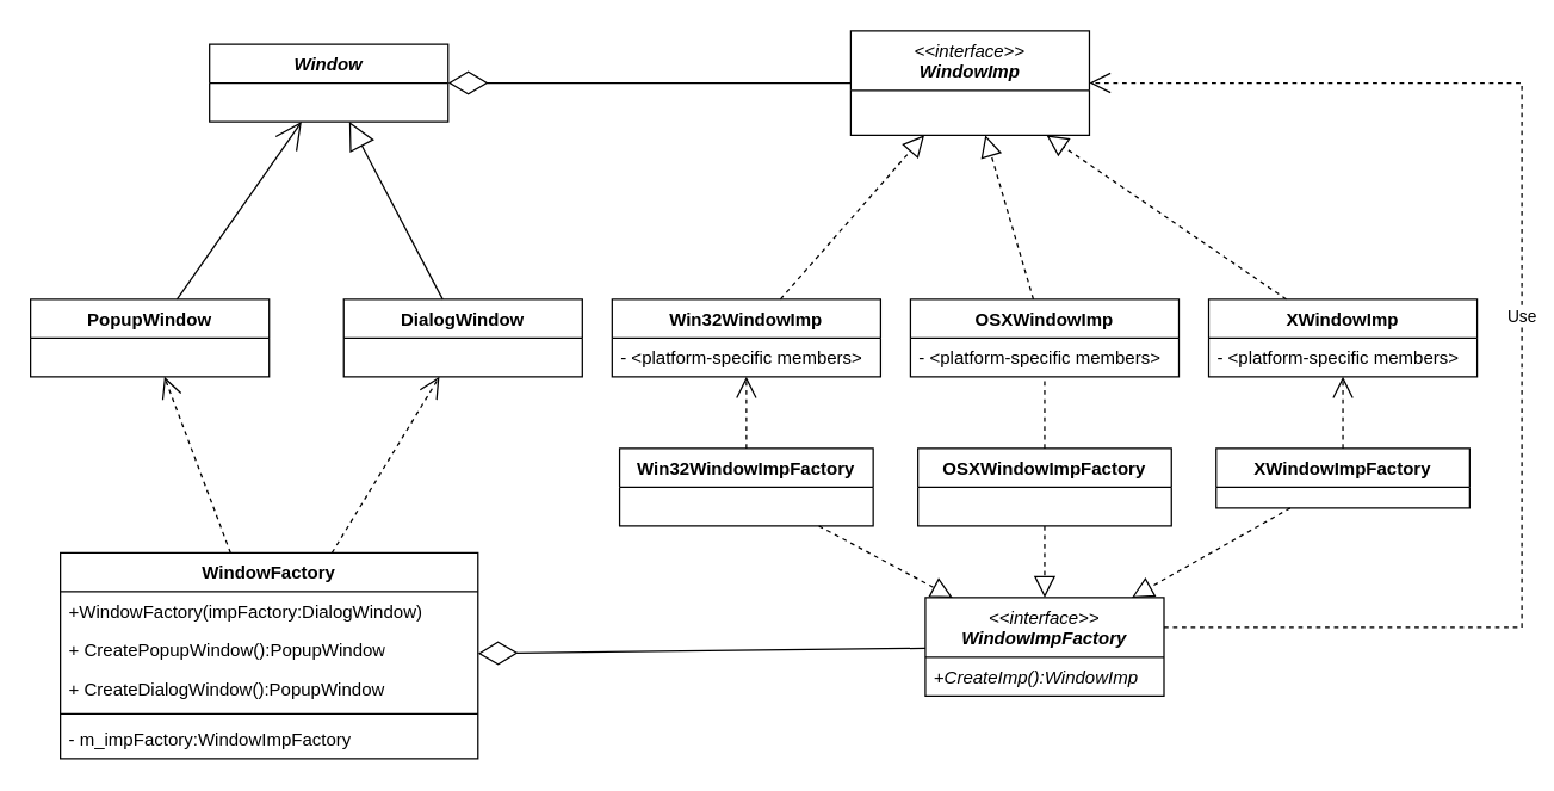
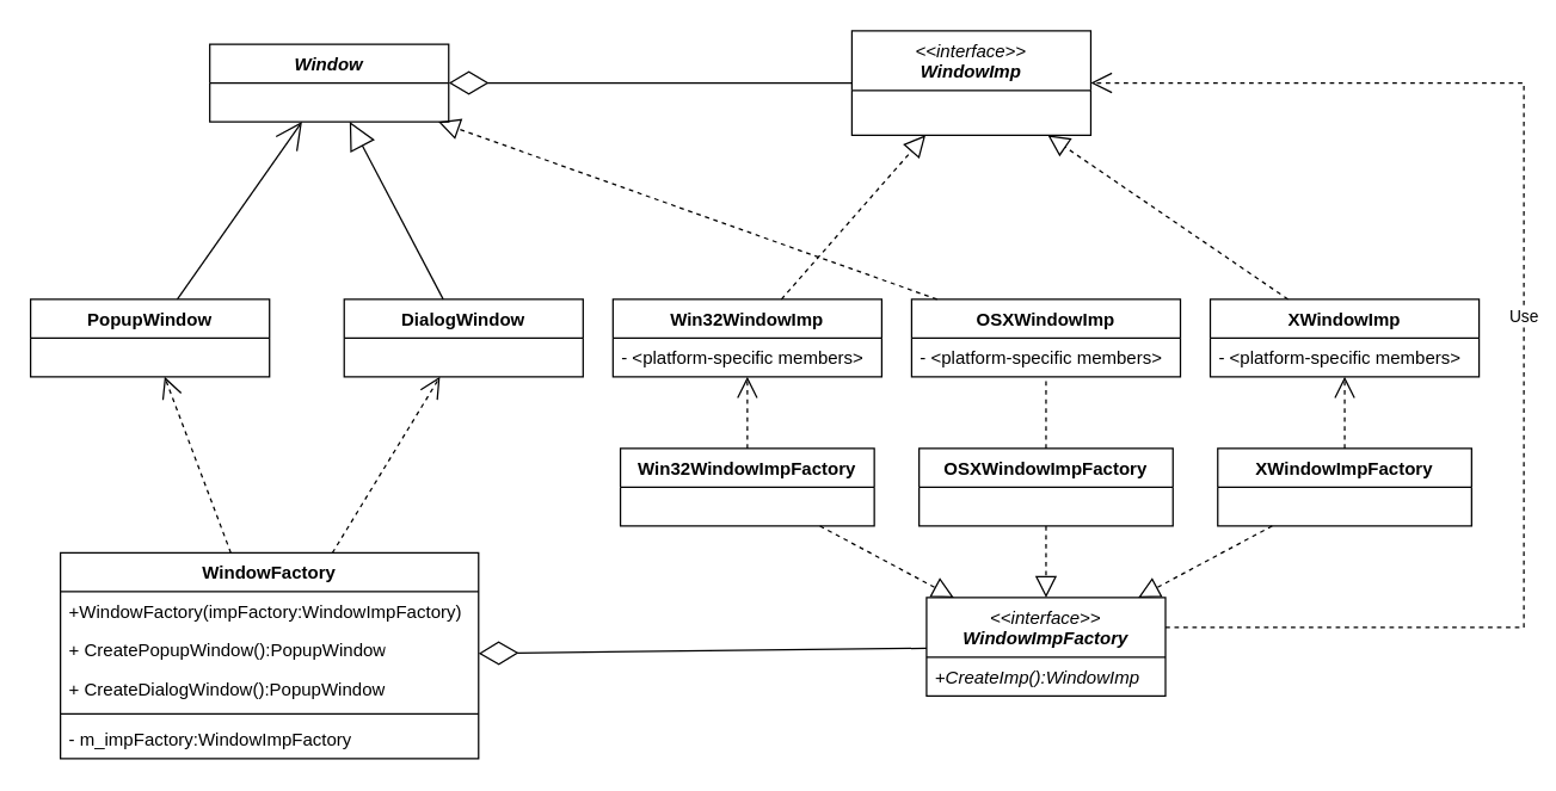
  <mxCell id="0" />
  <mxCell id="1" parent="0" />
  <mxCell id="2" value="Window" style="swimlane;fontStyle=3;align=center;verticalAlign=top;childLayout=stackLayout;horizontal=1;startSize=26;horizontalStack=0;resizeParent=1;resizeParentMax=0;resizeLast=0;collapsible=1;marginBottom=0;whiteSpace=wrap;html=1;" parent="1" vertex="1"><mxGeometry x="140" y="29" width="160" height="52" as="geometry" /></mxCell>
  <mxCell id="3" value="PopupWindow" style="swimlane;fontStyle=1;align=center;verticalAlign=top;childLayout=stackLayout;horizontal=1;startSize=26;horizontalStack=0;resizeParent=1;resizeParentMax=0;resizeLast=0;collapsible=1;marginBottom=0;whiteSpace=wrap;html=1;" parent="1" vertex="1"><mxGeometry x="20" y="200" width="160" height="52" as="geometry" /></mxCell>
  <mxCell id="4" value="DialogWindow" style="swimlane;fontStyle=1;align=center;verticalAlign=top;childLayout=stackLayout;horizontal=1;startSize=26;horizontalStack=0;resizeParent=1;resizeParentMax=0;resizeLast=0;collapsible=1;marginBottom=0;whiteSpace=wrap;html=1;" parent="1" vertex="1"><mxGeometry x="230" y="200" width="160" height="52" as="geometry" /></mxCell>
  <mxCell id="5" value="&lt;div&gt;&lt;span style=&quot;font-weight: normal;&quot;&gt;&amp;lt;&amp;lt;interface&amp;gt;&amp;gt;&lt;/span&gt;&lt;/div&gt;WindowImp" style="swimlane;fontStyle=3;align=center;verticalAlign=top;childLayout=stackLayout;horizontal=1;startSize=40;horizontalStack=0;resizeParent=1;resizeParentMax=0;resizeLast=0;collapsible=1;marginBottom=0;whiteSpace=wrap;html=1;" parent="1" vertex="1"><mxGeometry x="570" y="20" width="160" height="70" as="geometry" /></mxCell>
  <mxCell id="6" value="Win32WindowImp" style="swimlane;fontStyle=1;align=center;verticalAlign=top;childLayout=stackLayout;horizontal=1;startSize=26;horizontalStack=0;resizeParent=1;resizeParentMax=0;resizeLast=0;collapsible=1;marginBottom=0;whiteSpace=wrap;html=1;" parent="1" vertex="1"><mxGeometry x="410" y="200" width="180" height="52" as="geometry" /></mxCell>
  <mxCell id="7" value="- &amp;lt;platform-specific members&amp;gt;" style="text;strokeColor=none;fillColor=none;align=left;verticalAlign=top;spacingLeft=4;spacingRight=4;overflow=hidden;rotatable=0;points=[[0,0.5],[1,0.5]];portConstraint=eastwest;whiteSpace=wrap;html=1;" parent="6" vertex="1"><mxGeometry y="26" width="180" height="26" as="geometry" /></mxCell>
  <mxCell id="8" value="OSXWindowImp" style="swimlane;fontStyle=1;align=center;verticalAlign=top;childLayout=stackLayout;horizontal=1;startSize=26;horizontalStack=0;resizeParent=1;resizeParentMax=0;resizeLast=0;collapsible=1;marginBottom=0;whiteSpace=wrap;html=1;" parent="1" vertex="1"><mxGeometry x="610" y="200" width="180" height="52" as="geometry" /></mxCell>
  <mxCell id="9" value="- &amp;lt;platform-specific members&amp;gt;" style="text;strokeColor=none;fillColor=none;align=left;verticalAlign=top;spacingLeft=4;spacingRight=4;overflow=hidden;rotatable=0;points=[[0,0.5],[1,0.5]];portConstraint=eastwest;whiteSpace=wrap;html=1;" parent="8" vertex="1"><mxGeometry y="26" width="180" height="26" as="geometry" /></mxCell>
  <mxCell id="10" value="XWindowImp" style="swimlane;fontStyle=1;align=center;verticalAlign=top;childLayout=stackLayout;horizontal=1;startSize=26;horizontalStack=0;resizeParent=1;resizeParentMax=0;resizeLast=0;collapsible=1;marginBottom=0;whiteSpace=wrap;html=1;" parent="1" vertex="1"><mxGeometry x="810" y="200" width="180" height="52" as="geometry" /></mxCell>
  <mxCell id="11" value="- &amp;lt;platform-specific members&amp;gt;" style="text;strokeColor=none;fillColor=none;align=left;verticalAlign=top;spacingLeft=4;spacingRight=4;overflow=hidden;rotatable=0;points=[[0,0.5],[1,0.5]];portConstraint=eastwest;whiteSpace=wrap;html=1;" parent="10" vertex="1"><mxGeometry y="26" width="180" height="26" as="geometry" /></mxCell>
  <mxCell id="12" value="" style="endArrow=block;dashed=1;endFill=0;endSize=12;html=1;rounded=0;" parent="1" source="6" target="5" edge="1"><mxGeometry width="160" relative="1" as="geometry"><mxPoint x="150" y="130" as="sourcePoint" /><mxPoint x="310" y="130" as="targetPoint" /></mxGeometry></mxCell>
- <mxCell id="13" value="" style="endArrow=block;dashed=1;endFill=0;endSize=12;html=1;rounded=0;" parent="1" source="8" target="5" edge="1"><mxGeometry width="160" relative="1" as="geometry"><mxPoint x="534" y="210" as="sourcePoint" /><mxPoint x="586" y="112" as="targetPoint" /></mxGeometry></mxCell>
+ <mxCell id="13" value="" style="endArrow=block;dashed=1;endFill=0;endSize=12;html=1;rounded=0;" parent="1" source="8" target="2" edge="1"><mxGeometry width="160" relative="1" as="geometry"><mxPoint x="534" y="210" as="sourcePoint" /><mxPoint x="586" y="112" as="targetPoint" /></mxGeometry></mxCell>
  <mxCell id="14" value="" style="endArrow=block;dashed=1;endFill=0;endSize=12;html=1;rounded=0;" parent="1" source="10" target="5" edge="1"><mxGeometry width="160" relative="1" as="geometry"><mxPoint x="691" y="210" as="sourcePoint" /><mxPoint x="619" y="112" as="targetPoint" /></mxGeometry></mxCell>
  <mxCell id="15" value="" style="endArrow=open;endSize=16;endFill=0;html=1;rounded=0;" parent="1" source="3" target="2" edge="1"><mxGeometry width="160" relative="1" as="geometry"><mxPoint x="160" y="120" as="sourcePoint" /><mxPoint x="320" y="120" as="targetPoint" /></mxGeometry></mxCell>
  <mxCell id="16" value="" style="endArrow=block;endSize=16;endFill=0;html=1;rounded=0;" parent="1" source="4" target="2" edge="1"><mxGeometry width="160" relative="1" as="geometry"><mxPoint x="127" y="210" as="sourcePoint" /><mxPoint x="213" y="82" as="targetPoint" /></mxGeometry></mxCell>
  <mxCell id="17" value="WindowFactory" style="swimlane;fontStyle=1;align=center;verticalAlign=top;childLayout=stackLayout;horizontal=1;startSize=26;horizontalStack=0;resizeParent=1;resizeParentMax=0;resizeLast=0;collapsible=1;marginBottom=0;whiteSpace=wrap;html=1;" parent="1" vertex="1"><mxGeometry x="40" y="370" width="280" height="138" as="geometry" /></mxCell>
- <mxCell id="18" value="+WindowFactory(impFactory:DialogWindow)" style="text;strokeColor=none;fillColor=none;align=left;verticalAlign=top;spacingLeft=4;spacingRight=4;overflow=hidden;rotatable=0;points=[[0,0.5],[1,0.5]];portConstraint=eastwest;whiteSpace=wrap;html=1;" vertex="1" parent="17"><mxGeometry y="26" width="280" height="26" as="geometry" /></mxCell>
+ <mxCell id="18" value="+WindowFactory(impFactory:WindowImpFactory)" style="text;strokeColor=none;fillColor=none;align=left;verticalAlign=top;spacingLeft=4;spacingRight=4;overflow=hidden;rotatable=0;points=[[0,0.5],[1,0.5]];portConstraint=eastwest;whiteSpace=wrap;html=1;" vertex="1" parent="17"><mxGeometry y="26" width="280" height="26" as="geometry" /></mxCell>
  <mxCell id="19" value="+ CreatePopupWindow():PopupWindow" style="text;strokeColor=none;fillColor=none;align=left;verticalAlign=top;spacingLeft=4;spacingRight=4;overflow=hidden;rotatable=0;points=[[0,0.5],[1,0.5]];portConstraint=eastwest;whiteSpace=wrap;html=1;" parent="17" vertex="1"><mxGeometry y="52" width="280" height="26" as="geometry" /></mxCell>
  <mxCell id="20" value="+ CreateDialogWindow():PopupWindow" style="text;strokeColor=none;fillColor=none;align=left;verticalAlign=top;spacingLeft=4;spacingRight=4;overflow=hidden;rotatable=0;points=[[0,0.5],[1,0.5]];portConstraint=eastwest;whiteSpace=wrap;html=1;" parent="17" vertex="1"><mxGeometry y="78" width="280" height="26" as="geometry" /></mxCell>
  <mxCell id="21" value="" style="line;strokeWidth=1;fillColor=none;align=left;verticalAlign=middle;spacingTop=-1;spacingLeft=3;spacingRight=3;rotatable=0;labelPosition=right;points=[];portConstraint=eastwest;strokeColor=inherit;" parent="17" vertex="1"><mxGeometry y="104" width="280" height="8" as="geometry" /></mxCell>
  <mxCell id="22" value="- m_impFactory:WindowImpFactory" style="text;strokeColor=none;fillColor=none;align=left;verticalAlign=top;spacingLeft=4;spacingRight=4;overflow=hidden;rotatable=0;points=[[0,0.5],[1,0.5]];portConstraint=eastwest;whiteSpace=wrap;html=1;" parent="17" vertex="1"><mxGeometry y="112" width="280" height="26" as="geometry" /></mxCell>
  <mxCell id="23" value="" style="endArrow=diamondThin;endFill=0;endSize=24;html=1;rounded=0;" parent="1" source="5" target="2" edge="1"><mxGeometry width="160" relative="1" as="geometry"><mxPoint x="290" y="140" as="sourcePoint" /><mxPoint x="450" y="140" as="targetPoint" /></mxGeometry></mxCell>
  <mxCell id="24" value="" style="endArrow=open;endSize=12;dashed=1;html=1;rounded=0;" parent="1" source="17" target="3" edge="1"><mxGeometry width="160" relative="1" as="geometry"><mxPoint x="140" y="290" as="sourcePoint" /><mxPoint x="300" y="290" as="targetPoint" /></mxGeometry></mxCell>
  <mxCell id="25" value="" style="endArrow=open;endSize=12;dashed=1;html=1;rounded=0;" parent="1" source="17" target="4" edge="1"><mxGeometry width="160" relative="1" as="geometry"><mxPoint x="181" y="370" as="sourcePoint" /><mxPoint x="124" y="262" as="targetPoint" /></mxGeometry></mxCell>
  <mxCell id="26" value="&lt;div&gt;&lt;span style=&quot;font-weight: normal;&quot;&gt;&amp;lt;&amp;lt;interface&amp;gt;&amp;gt;&lt;/span&gt;&lt;/div&gt;WindowImpFactory" style="swimlane;fontStyle=3;align=center;verticalAlign=top;childLayout=stackLayout;horizontal=1;startSize=40;horizontalStack=0;resizeParent=1;resizeParentMax=0;resizeLast=0;collapsible=1;marginBottom=0;whiteSpace=wrap;html=1;" parent="1" vertex="1"><mxGeometry x="620" y="400" width="160" height="66" as="geometry" /></mxCell>
  <mxCell id="27" value="+CreateImp():WindowImp" style="text;strokeColor=none;fillColor=none;align=left;verticalAlign=top;spacingLeft=4;spacingRight=4;overflow=hidden;rotatable=0;points=[[0,0.5],[1,0.5]];portConstraint=eastwest;whiteSpace=wrap;html=1;fontStyle=2" vertex="1" parent="26"><mxGeometry y="40" width="160" height="26" as="geometry" /></mxCell>
  <mxCell id="28" value="Use" style="endArrow=open;endSize=12;dashed=1;html=1;rounded=0;edgeStyle=orthogonalEdgeStyle;" parent="1" source="26" target="5" edge="1"><mxGeometry width="160" relative="1" as="geometry"><mxPoint x="660" y="410" as="sourcePoint" /><mxPoint x="820" y="410" as="targetPoint" /><Array as="points"><mxPoint x="1020" y="420" /><mxPoint x="1020" y="55" /></Array></mxGeometry></mxCell>
  <mxCell id="29" value="Win32WindowImpFactory" style="swimlane;fontStyle=1;align=center;verticalAlign=top;childLayout=stackLayout;horizontal=1;startSize=26;horizontalStack=0;resizeParent=1;resizeParentMax=0;resizeLast=0;collapsible=1;marginBottom=0;whiteSpace=wrap;html=1;" parent="1" vertex="1"><mxGeometry x="415" y="300" width="170" height="52" as="geometry" /></mxCell>
  <mxCell id="30" value="OSXWindowImpFactory" style="swimlane;fontStyle=1;align=center;verticalAlign=top;childLayout=stackLayout;horizontal=1;startSize=26;horizontalStack=0;resizeParent=1;resizeParentMax=0;resizeLast=0;collapsible=1;marginBottom=0;whiteSpace=wrap;html=1;" parent="1" vertex="1"><mxGeometry x="615" y="300" width="170" height="52" as="geometry" /></mxCell>
- <mxCell id="31" value="XWindowImpFactory" style="swimlane;fontStyle=1;align=center;verticalAlign=top;childLayout=stackLayout;horizontal=1;startSize=26;horizontalStack=0;resizeParent=1;resizeParentMax=0;resizeLast=0;collapsible=1;marginBottom=0;whiteSpace=wrap;html=1;" parent="1" vertex="1"><mxGeometry x="815" y="300" width="170" height="40" as="geometry" /></mxCell>
+ <mxCell id="31" value="XWindowImpFactory" style="swimlane;fontStyle=1;align=center;verticalAlign=top;childLayout=stackLayout;horizontal=1;startSize=26;horizontalStack=0;resizeParent=1;resizeParentMax=0;resizeLast=0;collapsible=1;marginBottom=0;whiteSpace=wrap;html=1;" parent="1" vertex="1"><mxGeometry x="815" y="300" width="170" height="52" as="geometry" /></mxCell>
  <mxCell id="32" value="" style="endArrow=block;dashed=1;endFill=0;endSize=12;html=1;rounded=0;" parent="1" source="29" target="26" edge="1"><mxGeometry width="160" relative="1" as="geometry"><mxPoint x="370" y="380" as="sourcePoint" /><mxPoint x="530" y="380" as="targetPoint" /></mxGeometry></mxCell>
  <mxCell id="33" value="" style="endArrow=block;dashed=1;endFill=0;endSize=12;html=1;rounded=0;" parent="1" source="30" target="26" edge="1"><mxGeometry width="160" relative="1" as="geometry"><mxPoint x="530" y="362" as="sourcePoint" /><mxPoint x="560" y="412" as="targetPoint" /></mxGeometry></mxCell>
  <mxCell id="34" value="" style="endArrow=block;dashed=1;endFill=0;endSize=12;html=1;rounded=0;" parent="1" source="31" target="26" edge="1"><mxGeometry width="160" relative="1" as="geometry"><mxPoint x="683" y="362" as="sourcePoint" /><mxPoint x="623" y="412" as="targetPoint" /></mxGeometry></mxCell>
  <mxCell id="35" value="" style="endArrow=diamondThin;endFill=0;endSize=24;html=1;rounded=0;" parent="1" source="26" target="17" edge="1"><mxGeometry width="160" relative="1" as="geometry"><mxPoint x="380" y="530" as="sourcePoint" /><mxPoint x="540" y="530" as="targetPoint" /></mxGeometry></mxCell>
  <mxCell id="36" value="" style="endArrow=open;endSize=12;dashed=1;html=1;rounded=0;" parent="1" source="29" target="6" edge="1"><mxGeometry width="160" relative="1" as="geometry"><mxPoint x="241" y="380" as="sourcePoint" /><mxPoint x="306" y="262" as="targetPoint" /></mxGeometry></mxCell>
  <mxCell id="37" value="" style="endArrow=none;endSize=12;dashed=1;html=1;rounded=0;" parent="1" source="30" target="8" edge="1"><mxGeometry width="160" relative="1" as="geometry"><mxPoint x="514" y="310" as="sourcePoint" /><mxPoint x="511" y="262" as="targetPoint" /></mxGeometry></mxCell>
  <mxCell id="38" value="" style="endArrow=open;endSize=12;dashed=1;html=1;rounded=0;" parent="1" source="31" target="10" edge="1"><mxGeometry width="160" relative="1" as="geometry"><mxPoint x="714" y="310" as="sourcePoint" /><mxPoint x="711" y="262" as="targetPoint" /></mxGeometry></mxCell>
